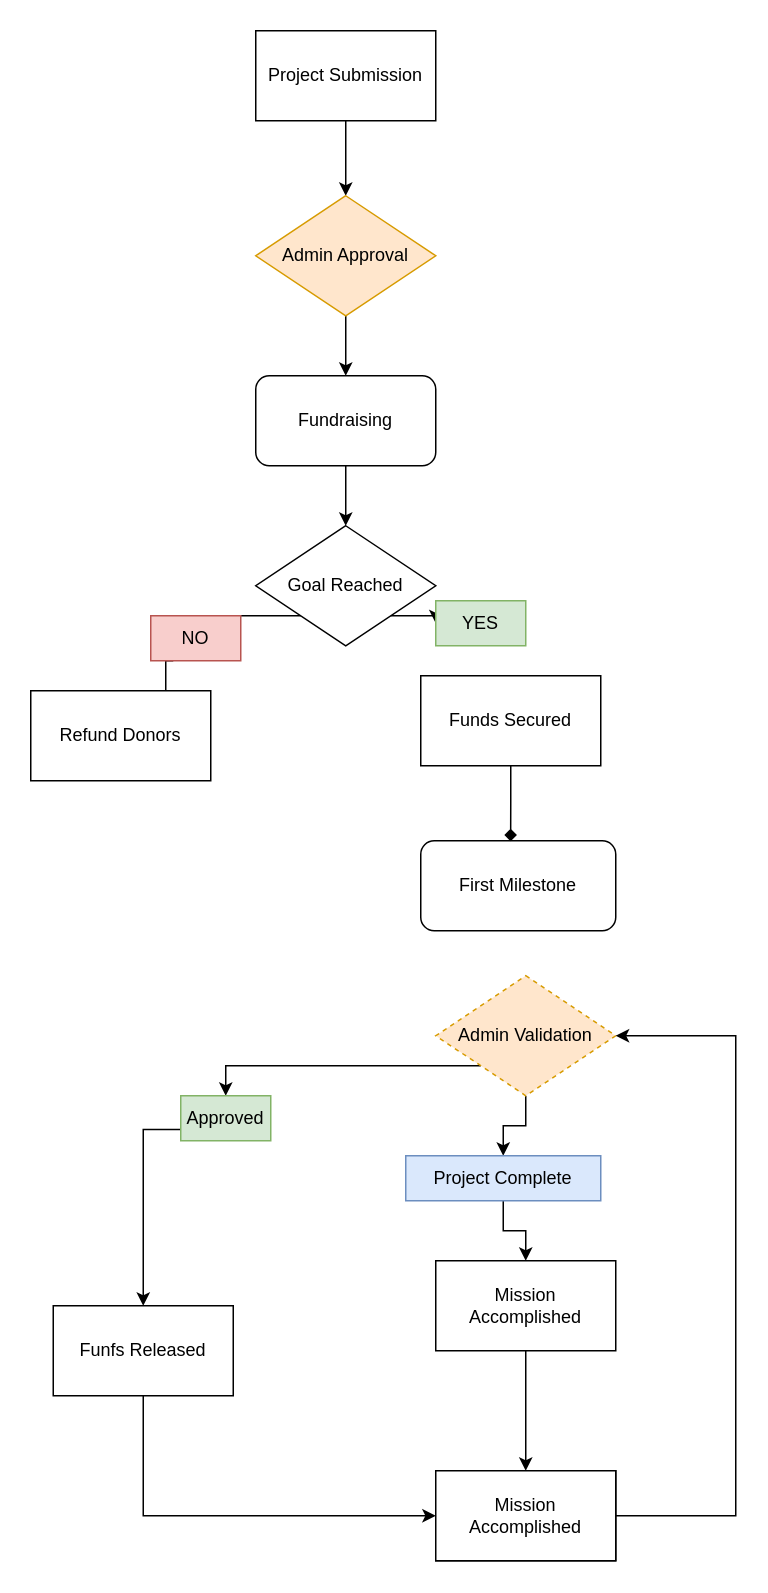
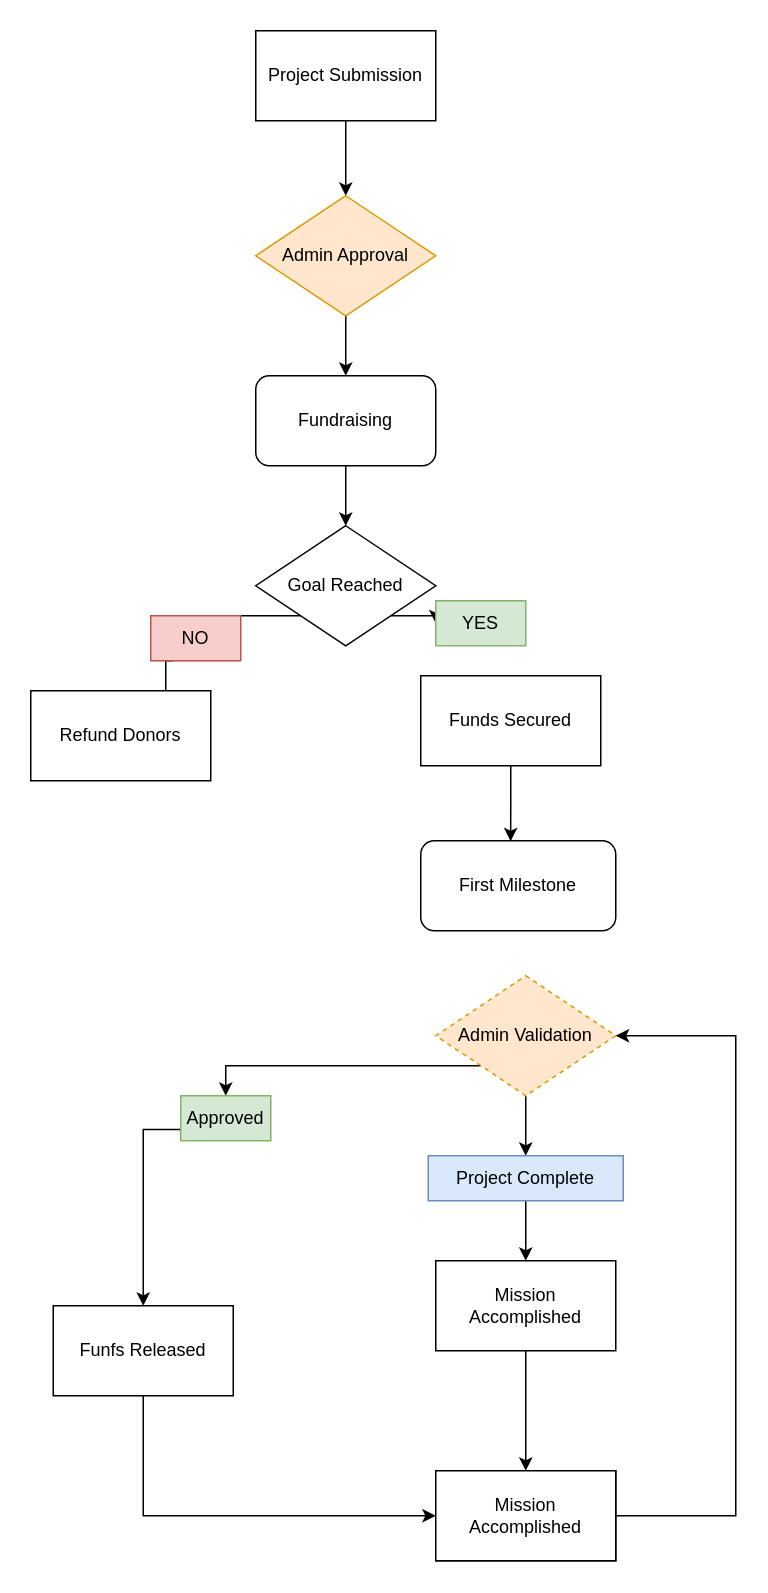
  <mxCell id="0" />
  <mxCell id="1" parent="0" />
  <mxCell id="2" style="edgeStyle=orthogonalEdgeStyle;rounded=0;orthogonalLoop=1;jettySize=auto;html=1;exitX=0.5;exitY=1;exitDx=0;exitDy=0;entryX=0.5;entryY=0;entryDx=0;entryDy=0;" edge="1" parent="1" source="3" target="5"><mxGeometry relative="1" as="geometry" /></mxCell>
  <mxCell id="3" value="Project Submission" style="rounded=0;whiteSpace=wrap;html=1;" vertex="1" parent="1"><mxGeometry x="170" y="20" width="120" height="60" as="geometry" /></mxCell>
  <mxCell id="4" style="edgeStyle=orthogonalEdgeStyle;rounded=0;orthogonalLoop=1;jettySize=auto;html=1;entryX=0.5;entryY=0;entryDx=0;entryDy=0;" edge="1" parent="1" source="5"><mxGeometry relative="1" as="geometry"><mxPoint x="230" y="250" as="targetPoint" /></mxGeometry></mxCell>
  <mxCell id="5" value="Admin Approval" style="rhombus;whiteSpace=wrap;html=1;fillColor=#ffe6cc;strokeColor=#d79b00;" vertex="1" parent="1"><mxGeometry x="170" y="130" width="120" height="80" as="geometry" /></mxCell>
  <mxCell id="6" style="edgeStyle=orthogonalEdgeStyle;rounded=0;orthogonalLoop=1;jettySize=auto;html=1;exitX=0.5;exitY=1;exitDx=0;exitDy=0;entryX=0.5;entryY=0;entryDx=0;entryDy=0;" edge="1" parent="1" source="7" target="10"><mxGeometry relative="1" as="geometry" /></mxCell>
  <mxCell id="7" value="Fundraising" style="rounded=1;whiteSpace=wrap;html=1;" vertex="1" parent="1"><mxGeometry x="170" y="250" width="120" height="60" as="geometry" /></mxCell>
  <mxCell id="8" style="edgeStyle=orthogonalEdgeStyle;rounded=0;orthogonalLoop=1;jettySize=auto;html=1;exitX=0;exitY=1;exitDx=0;exitDy=0;" edge="1" parent="1" source="10" target="25"><mxGeometry relative="1" as="geometry" /></mxCell>
  <mxCell id="9" style="edgeStyle=orthogonalEdgeStyle;rounded=0;orthogonalLoop=1;jettySize=auto;html=1;exitX=1;exitY=1;exitDx=0;exitDy=0;entryX=0;entryY=0.5;entryDx=0;entryDy=0;" edge="1" parent="1" source="10" target="26"><mxGeometry relative="1" as="geometry" /></mxCell>
  <mxCell id="10" value="Goal Reached" style="rhombus;whiteSpace=wrap;html=1;" vertex="1" parent="1"><mxGeometry x="170" y="350" width="120" height="80" as="geometry" /></mxCell>
  <mxCell id="11" value="Refund Donors" style="rounded=0;whiteSpace=wrap;html=1;" vertex="1" parent="1"><mxGeometry x="20" y="460" width="120" height="60" as="geometry" /></mxCell>
  <mxCell id="12" value="Funds Secured" style="rounded=0;whiteSpace=wrap;html=1;" vertex="1" parent="1"><mxGeometry x="280" y="450" width="120" height="60" as="geometry" /></mxCell>
  <mxCell id="13" value="First Milestone" style="rounded=1;whiteSpace=wrap;html=1;" vertex="1" parent="1"><mxGeometry x="280" y="560" width="130" height="60" as="geometry" /></mxCell>
- <mxCell id="14" style="edgeStyle=orthogonalEdgeStyle;rounded=0;orthogonalLoop=1;jettySize=auto;html=1;exitX=0.5;exitY=1;exitDx=0;exitDy=0;entryX=0.461;entryY=0.006;entryDx=0;entryDy=0;entryPerimeter=0;endArrow=diamond;" edge="1" parent="1" source="12" target="13"><mxGeometry relative="1" as="geometry" /></mxCell>
+ <mxCell id="14" style="edgeStyle=orthogonalEdgeStyle;rounded=0;orthogonalLoop=1;jettySize=auto;html=1;exitX=0.5;exitY=1;exitDx=0;exitDy=0;entryX=0.461;entryY=0.006;entryDx=0;entryDy=0;entryPerimeter=0;" edge="1" parent="1" source="12" target="13"><mxGeometry relative="1" as="geometry" /></mxCell>
  <mxCell id="15" style="edgeStyle=orthogonalEdgeStyle;rounded=0;orthogonalLoop=1;jettySize=auto;html=1;exitX=0;exitY=1;exitDx=0;exitDy=0;entryX=0.5;entryY=0;entryDx=0;entryDy=0;" edge="1" parent="1" source="17" target="28"><mxGeometry relative="1" as="geometry" /></mxCell>
  <mxCell id="16" style="edgeStyle=orthogonalEdgeStyle;rounded=0;orthogonalLoop=1;jettySize=auto;html=1;exitX=0.5;exitY=1;exitDx=0;exitDy=0;" edge="1" parent="1" source="17" target="30"><mxGeometry relative="1" as="geometry" /></mxCell>
  <mxCell id="17" value="Admin Validation" style="rhombus;whiteSpace=wrap;html=1;fillColor=#ffe6cc;strokeColor=#d79b00;dashed=1;" vertex="1" parent="1"><mxGeometry x="290" y="650" width="120" height="80" as="geometry" /></mxCell>
  <mxCell id="18" style="edgeStyle=orthogonalEdgeStyle;rounded=0;orthogonalLoop=1;jettySize=auto;html=1;exitX=0.5;exitY=1;exitDx=0;exitDy=0;entryX=0;entryY=0.5;entryDx=0;entryDy=0;" edge="1" parent="1" source="19" target="23"><mxGeometry relative="1" as="geometry" /></mxCell>
  <mxCell id="19" value="Funfs Released" style="rounded=0;whiteSpace=wrap;html=1;" vertex="1" parent="1"><mxGeometry x="35" y="870" width="120" height="60" as="geometry" /></mxCell>
  <mxCell id="20" value="" style="edgeStyle=orthogonalEdgeStyle;rounded=0;orthogonalLoop=1;jettySize=auto;html=1;" edge="1" parent="1" source="21" target="31"><mxGeometry relative="1" as="geometry" /></mxCell>
  <mxCell id="21" value="Mission Accomplished" style="rounded=0;whiteSpace=wrap;html=1;" vertex="1" parent="1"><mxGeometry x="290" y="840" width="120" height="60" as="geometry" /></mxCell>
  <mxCell id="22" style="edgeStyle=orthogonalEdgeStyle;rounded=0;orthogonalLoop=1;jettySize=auto;html=1;exitX=1;exitY=0.5;exitDx=0;exitDy=0;entryX=1;entryY=0.5;entryDx=0;entryDy=0;" edge="1" parent="1" source="23" target="17"><mxGeometry relative="1" as="geometry"><Array as="points"><mxPoint x="490" y="1010" /><mxPoint x="490" y="690" /></Array></mxGeometry></mxCell>
  <mxCell id="23" value="Next Milestone" style="rounded=0;whiteSpace=wrap;html=1;" vertex="1" parent="1"><mxGeometry x="290" y="980" width="120" height="60" as="geometry" /></mxCell>
  <mxCell id="24" style="edgeStyle=orthogonalEdgeStyle;rounded=0;orthogonalLoop=1;jettySize=auto;html=1;exitX=0.25;exitY=1;exitDx=0;exitDy=0;entryX=0.75;entryY=0;entryDx=0;entryDy=0;endArrow=none;" edge="1" parent="1" source="25" target="11"><mxGeometry relative="1" as="geometry" /></mxCell>
  <mxCell id="25" value="NO" style="text;html=1;align=center;verticalAlign=middle;whiteSpace=wrap;rounded=0;fillColor=#f8cecc;strokeColor=#b85450;" vertex="1" parent="1"><mxGeometry x="100" y="410" width="60" height="30" as="geometry" /></mxCell>
  <mxCell id="26" value="YES" style="text;html=1;align=center;verticalAlign=middle;whiteSpace=wrap;rounded=0;fillColor=#d5e8d4;strokeColor=#82b366;" vertex="1" parent="1"><mxGeometry x="290" y="400" width="60" height="30" as="geometry" /></mxCell>
  <mxCell id="27" style="edgeStyle=orthogonalEdgeStyle;rounded=0;orthogonalLoop=1;jettySize=auto;html=1;exitX=0;exitY=0.75;exitDx=0;exitDy=0;entryX=0.5;entryY=0;entryDx=0;entryDy=0;" edge="1" parent="1" source="28" target="19"><mxGeometry relative="1" as="geometry" /></mxCell>
  <mxCell id="28" value="Approved" style="text;html=1;align=center;verticalAlign=middle;whiteSpace=wrap;rounded=0;fillColor=#d5e8d4;strokeColor=#82b366;" vertex="1" parent="1"><mxGeometry x="120" y="730" width="60" height="30" as="geometry" /></mxCell>
  <mxCell id="29" style="edgeStyle=orthogonalEdgeStyle;rounded=0;orthogonalLoop=1;jettySize=auto;html=1;exitX=0.5;exitY=1;exitDx=0;exitDy=0;entryX=0.5;entryY=0;entryDx=0;entryDy=0;" edge="1" parent="1" source="30" target="21"><mxGeometry relative="1" as="geometry" /></mxCell>
- <mxCell id="30" value="Project Complete" style="text;html=1;align=center;verticalAlign=middle;whiteSpace=wrap;rounded=0;fillColor=#dae8fc;strokeColor=#6c8ebf;" vertex="1" parent="1"><mxGeometry x="270" y="770" width="130" height="30" as="geometry" /></mxCell>
+ <mxCell id="30" value="Project Complete" style="text;html=1;align=center;verticalAlign=middle;whiteSpace=wrap;rounded=0;fillColor=#dae8fc;strokeColor=#6c8ebf;" vertex="1" parent="1"><mxGeometry x="285" y="770" width="130" height="30" as="geometry" /></mxCell>
  <mxCell id="31" value="Mission Accomplished" style="rounded=0;whiteSpace=wrap;html=1;" vertex="1" parent="1"><mxGeometry x="290" y="980" width="120" height="60" as="geometry" /></mxCell>
